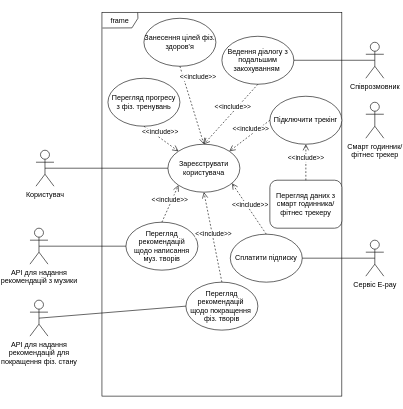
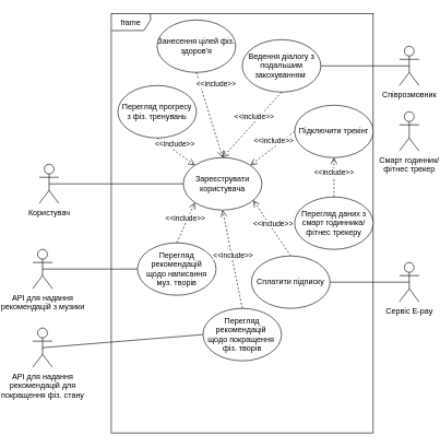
  <mxCell id="0" />
  <mxCell id="1" parent="0" />
  <mxCell id="2" value="" style="rounded=0;whiteSpace=wrap;html=1;" vertex="1" parent="1"><mxGeometry x="140" y="20" width="400" height="640" as="geometry" /></mxCell>
  <mxCell id="3" value="" style="endArrow=none;html=1;rounded=0;entryX=0.002;entryY=0.041;entryDx=0;entryDy=0;exitX=0.149;exitY=0.001;exitDx=0;exitDy=0;exitPerimeter=0;entryPerimeter=0;" edge="1" parent="1" source="2" target="2"><mxGeometry width="50" height="50" relative="1" as="geometry"><mxPoint x="230" y="110" as="sourcePoint" /><mxPoint x="140" y="60" as="targetPoint" /><Array as="points"><mxPoint x="200" y="30" /><mxPoint x="190" y="46" /></Array></mxGeometry></mxCell>
  <mxCell id="4" value="frame" style="text;html=1;strokeColor=none;fillColor=none;align=center;verticalAlign=middle;whiteSpace=wrap;rounded=0;" vertex="1" parent="1"><mxGeometry x="140" y="20" width="60" height="30" as="geometry" /></mxCell>
  <mxCell id="5" value="Користувач" style="shape=umlActor;verticalLabelPosition=bottom;verticalAlign=top;html=1;outlineConnect=0;" vertex="1" parent="1"><mxGeometry x="30" y="250" width="30" height="60" as="geometry" /></mxCell>
  <mxCell id="6" value="Сервіс E-pay" style="shape=umlActor;verticalLabelPosition=bottom;verticalAlign=top;html=1;outlineConnect=0;" vertex="1" parent="1"><mxGeometry x="580" y="400" width="30" height="60" as="geometry" /></mxCell>
  <mxCell id="7" value="Зареєструвати користувача" style="ellipse;whiteSpace=wrap;html=1;" vertex="1" parent="1"><mxGeometry x="250" y="240" width="120" height="80" as="geometry" /></mxCell>
  <mxCell id="8" value="Підключити трекінг" style="ellipse;whiteSpace=wrap;html=1;" vertex="1" parent="1"><mxGeometry x="420" y="160" width="120" height="80" as="geometry" /></mxCell>
  <mxCell id="9" value="Сплатити підписку" style="ellipse;whiteSpace=wrap;html=1;" vertex="1" parent="1"><mxGeometry x="354" y="390" width="120" height="80" as="geometry" /></mxCell>
  <mxCell id="10" value="API для надання &lt;br&gt;рекомендацій з музики" style="shape=umlActor;verticalLabelPosition=bottom;verticalAlign=top;html=1;outlineConnect=0;" vertex="1" parent="1"><mxGeometry x="20" y="380" width="30" height="60" as="geometry" /></mxCell>
  <mxCell id="11" value="API для надання &lt;br&gt;рекомендацій для &lt;br&gt;покращення фіз. стану" style="shape=umlActor;verticalLabelPosition=bottom;verticalAlign=top;html=1;outlineConnect=0;" vertex="1" parent="1"><mxGeometry x="20" y="500" width="30" height="60" as="geometry" /></mxCell>
  <mxCell id="12" value="Співрозмовник" style="shape=umlActor;verticalLabelPosition=bottom;verticalAlign=top;html=1;outlineConnect=0;" vertex="1" parent="1"><mxGeometry x="580" y="70" width="30" height="60" as="geometry" /></mxCell>
  <mxCell id="13" value="" style="endArrow=none;html=1;rounded=0;exitX=0.5;exitY=0.5;exitDx=0;exitDy=0;exitPerimeter=0;entryX=0;entryY=0.5;entryDx=0;entryDy=0;" edge="1" parent="1" source="5" target="7"><mxGeometry width="50" height="50" relative="1" as="geometry"><mxPoint x="240" y="280" as="sourcePoint" /><mxPoint x="290" y="230" as="targetPoint" /></mxGeometry></mxCell>
  <mxCell id="14" value="" style="endArrow=none;html=1;rounded=0;entryX=1;entryY=0.5;entryDx=0;entryDy=0;exitX=0.5;exitY=0.5;exitDx=0;exitDy=0;exitPerimeter=0;" edge="1" parent="1" source="6" target="9"><mxGeometry width="50" height="50" relative="1" as="geometry"><mxPoint x="240" y="350" as="sourcePoint" /><mxPoint x="290" y="300" as="targetPoint" /></mxGeometry></mxCell>
  <mxCell id="15" value="Перегляд рекомендацій&amp;nbsp;&lt;br&gt;щодо покращення&amp;nbsp;&lt;br&gt;фіз. творів" style="ellipse;whiteSpace=wrap;html=1;" vertex="1" parent="1"><mxGeometry x="280" y="470" width="120" height="80" as="geometry" /></mxCell>
  <mxCell id="16" value="Перегляд рекомендацій&lt;br&gt;щодо написання&lt;br&gt;муз. творів" style="ellipse;whiteSpace=wrap;html=1;" vertex="1" parent="1"><mxGeometry x="180" y="370" width="120" height="80" as="geometry" /></mxCell>
  <mxCell id="17" value="Ведення діалогу з&lt;br&gt;подальшим закохуванням&amp;nbsp;" style="ellipse;whiteSpace=wrap;html=1;" vertex="1" parent="1"><mxGeometry x="340" y="60" width="120" height="80" as="geometry" /></mxCell>
  <mxCell id="18" value="" style="endArrow=none;html=1;rounded=0;entryX=1;entryY=0.5;entryDx=0;entryDy=0;exitX=0.5;exitY=0.5;exitDx=0;exitDy=0;exitPerimeter=0;" edge="1" parent="1" source="12" target="17"><mxGeometry width="50" height="50" relative="1" as="geometry"><mxPoint x="240" y="150" as="sourcePoint" /><mxPoint x="290" y="100" as="targetPoint" /></mxGeometry></mxCell>
  <mxCell id="19" value="" style="endArrow=none;html=1;rounded=0;exitX=0;exitY=0.5;exitDx=0;exitDy=0;entryX=0.5;entryY=0.5;entryDx=0;entryDy=0;entryPerimeter=0;" edge="1" parent="1" source="16" target="10"><mxGeometry width="50" height="50" relative="1" as="geometry"><mxPoint x="240" y="290" as="sourcePoint" /><mxPoint x="290" y="240" as="targetPoint" /></mxGeometry></mxCell>
  <mxCell id="20" value="" style="endArrow=none;html=1;rounded=0;exitX=0;exitY=0.5;exitDx=0;exitDy=0;entryX=0.5;entryY=0.5;entryDx=0;entryDy=0;entryPerimeter=0;" edge="1" parent="1" source="15" target="11"><mxGeometry width="50" height="50" relative="1" as="geometry"><mxPoint x="240" y="290" as="sourcePoint" /><mxPoint x="290" y="240" as="targetPoint" /></mxGeometry></mxCell>
  <mxCell id="21" value="&amp;lt;&amp;lt;include&amp;gt;&amp;gt;" style="html=1;verticalAlign=bottom;endArrow=open;dashed=1;endSize=8;rounded=0;entryX=0.89;entryY=0.813;entryDx=0;entryDy=0;exitX=0.5;exitY=0;exitDx=0;exitDy=0;entryPerimeter=0;" edge="1" parent="1" source="9" target="7"><mxGeometry x="-0.064" relative="1" as="geometry"><mxPoint x="300" y="260" as="sourcePoint" /><mxPoint x="220" y="260" as="targetPoint" /><mxPoint as="offset" /></mxGeometry></mxCell>
  <mxCell id="22" value="Смарт годинник/&lt;br&gt;фітнес трекер" style="shape=umlActor;verticalLabelPosition=bottom;verticalAlign=top;html=1;" vertex="1" parent="1"><mxGeometry x="580" y="170" width="30" height="60" as="geometry" /></mxCell>
  <mxCell id="23" value="&amp;lt;&amp;lt;include&amp;gt;&amp;gt;" style="html=1;verticalAlign=bottom;endArrow=open;dashed=1;endSize=8;rounded=0;entryX=0;entryY=1;entryDx=0;entryDy=0;exitX=0.5;exitY=0;exitDx=0;exitDy=0;" edge="1" parent="1" source="16" target="7"><mxGeometry x="-0.064" relative="1" as="geometry"><mxPoint x="440" y="390" as="sourcePoint" /><mxPoint x="320" y="330" as="targetPoint" /><mxPoint as="offset" /></mxGeometry></mxCell>
  <mxCell id="24" value="&amp;lt;&amp;lt;include&amp;gt;&amp;gt;" style="html=1;verticalAlign=bottom;endArrow=open;dashed=1;endSize=8;rounded=0;entryX=0.5;entryY=1;entryDx=0;entryDy=0;exitX=0.5;exitY=0;exitDx=0;exitDy=0;" edge="1" parent="1" source="15" target="7"><mxGeometry x="-0.064" relative="1" as="geometry"><mxPoint x="450" y="400" as="sourcePoint" /><mxPoint x="330" y="340" as="targetPoint" /><mxPoint as="offset" /></mxGeometry></mxCell>
  <mxCell id="25" value="&amp;lt;&amp;lt;include&amp;gt;&amp;gt;" style="html=1;verticalAlign=bottom;endArrow=open;dashed=1;endSize=8;rounded=0;entryX=1;entryY=0;entryDx=0;entryDy=0;exitX=0;exitY=0.5;exitDx=0;exitDy=0;" edge="1" parent="1" source="8" target="7"><mxGeometry x="-0.064" relative="1" as="geometry"><mxPoint x="460" y="410" as="sourcePoint" /><mxPoint x="340" y="350" as="targetPoint" /><mxPoint as="offset" /></mxGeometry></mxCell>
  <mxCell id="26" value="&amp;lt;&amp;lt;include&amp;gt;&amp;gt;" style="html=1;verticalAlign=bottom;endArrow=open;dashed=1;endSize=8;rounded=0;entryX=0.5;entryY=0;entryDx=0;entryDy=0;exitX=0.5;exitY=1;exitDx=0;exitDy=0;" edge="1" parent="1" source="17" target="7"><mxGeometry x="-0.064" relative="1" as="geometry"><mxPoint x="470" y="420" as="sourcePoint" /><mxPoint x="350" y="360" as="targetPoint" /><mxPoint as="offset" /></mxGeometry></mxCell>
  <mxCell id="27" value="Перегляд прогресу&lt;br&gt;з фіз. тренувань" style="ellipse;whiteSpace=wrap;html=1;" vertex="1" parent="1"><mxGeometry x="150" y="130" width="120" height="80" as="geometry" /></mxCell>
  <mxCell id="28" value="&amp;lt;&amp;lt;include&amp;gt;&amp;gt;" style="html=1;verticalAlign=bottom;endArrow=open;dashed=1;endSize=8;rounded=0;entryX=0;entryY=0;entryDx=0;entryDy=0;exitX=0.5;exitY=1;exitDx=0;exitDy=0;" edge="1" parent="1" source="27" target="7"><mxGeometry x="-0.064" relative="1" as="geometry"><mxPoint x="480" y="430" as="sourcePoint" /><mxPoint x="360" y="370" as="targetPoint" /><mxPoint as="offset" /></mxGeometry></mxCell>
- <mxCell id="29" value="Перегляд даних з&lt;br&gt;смарт годинника/ фітнес трекеру" style="whiteSpace=wrap;html=1;rounded=1;" vertex="1" parent="1"><mxGeometry x="420" y="300" width="120" height="80" as="geometry" /></mxCell>
+ <mxCell id="29" value="Перегляд даних з&lt;br&gt;смарт годинника/ фітнес трекеру" style="ellipse;whiteSpace=wrap;html=1;" vertex="1" parent="1"><mxGeometry x="420" y="300" width="120" height="80" as="geometry" /></mxCell>
  <mxCell id="30" value="&amp;lt;&amp;lt;include&amp;gt;&amp;gt;" style="html=1;verticalAlign=bottom;endArrow=open;dashed=1;endSize=8;rounded=0;entryX=0.5;entryY=1;entryDx=0;entryDy=0;exitX=0.5;exitY=0;exitDx=0;exitDy=0;" edge="1" parent="1" source="29" target="8"><mxGeometry x="-0.064" relative="1" as="geometry"><mxPoint x="410" y="230" as="sourcePoint" /><mxPoint x="362.426" y="261.716" as="targetPoint" /><mxPoint as="offset" /></mxGeometry></mxCell>
  <mxCell id="31" value="Занесення цілей фіз. здоров'я" style="ellipse;whiteSpace=wrap;html=1;" vertex="1" parent="1"><mxGeometry x="210" y="30" width="120" height="80" as="geometry" /></mxCell>
  <mxCell id="32" value="&amp;lt;&amp;lt;include&amp;gt;&amp;gt;" style="html=1;verticalAlign=bottom;endArrow=open;dashed=1;endSize=8;rounded=0;entryX=0.5;entryY=0;entryDx=0;entryDy=0;exitX=0.5;exitY=1;exitDx=0;exitDy=0;" edge="1" parent="1" source="31" target="7"><mxGeometry x="-0.491" y="21" relative="1" as="geometry"><mxPoint x="240" y="210" as="sourcePoint" /><mxPoint x="277.574" y="261.716" as="targetPoint" /><mxPoint as="offset" /><Array as="points" /></mxGeometry></mxCell>
